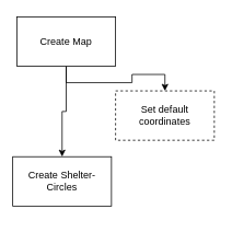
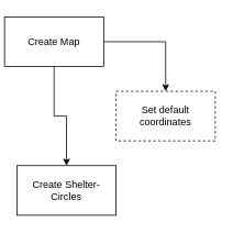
  <mxCell id="0" />
  <mxCell id="1" parent="0" />
  <mxCell id="2" value="" style="edgeStyle=orthogonalEdgeStyle;rounded=0;orthogonalLoop=1;jettySize=auto;html=1;" edge="1" parent="1" source="4" target="5"><mxGeometry relative="1" as="geometry" /></mxCell>
  <mxCell id="3" value="" style="edgeStyle=orthogonalEdgeStyle;rounded=0;orthogonalLoop=1;jettySize=auto;html=1;" edge="1" parent="1" source="4" target="6"><mxGeometry relative="1" as="geometry" /></mxCell>
- <mxCell id="4" value="Create Map" style="rounded=0;whiteSpace=wrap;html=1;" vertex="1" parent="1"><mxGeometry x="20" width="120" height="60" as="geometry" y="20" /></mxCell>
+ <mxCell id="4" value="Create Map" style="rounded=0;whiteSpace=wrap;html=1;" vertex="1" parent="1"><mxGeometry x="5" y="20" width="120" height="60" as="geometry" /></mxCell>
  <mxCell id="5" value="Set default coordinates" style="rounded=0;whiteSpace=wrap;html=1;dashed=1;" vertex="1" parent="1"><mxGeometry x="140" y="110" width="120" height="60" as="geometry" /></mxCell>
- <mxCell id="6" value="Create Shelter-Circles" style="rounded=0;whiteSpace=wrap;html=1;" vertex="1" parent="1"><mxGeometry x="15" y="190" width="120" height="60" as="geometry" /></mxCell>
+ <mxCell id="6" value="Create Shelter-Circles" style="rounded=0;whiteSpace=wrap;html=1;" vertex="1" parent="1"><mxGeometry x="20" y="200" width="120" height="60" as="geometry" /></mxCell>
